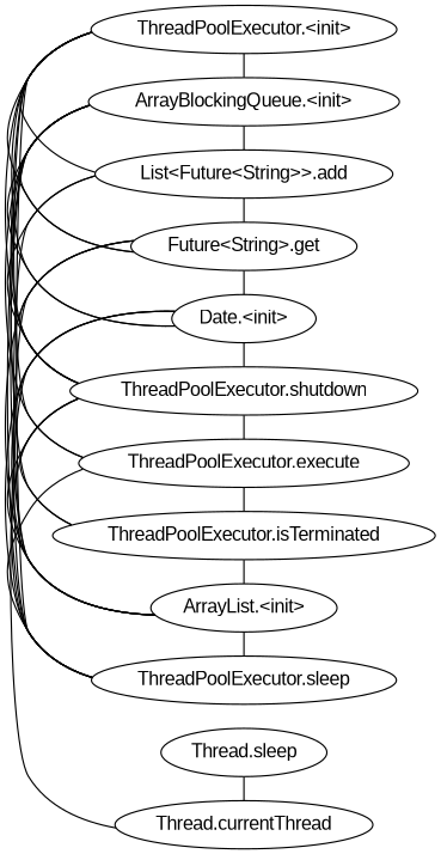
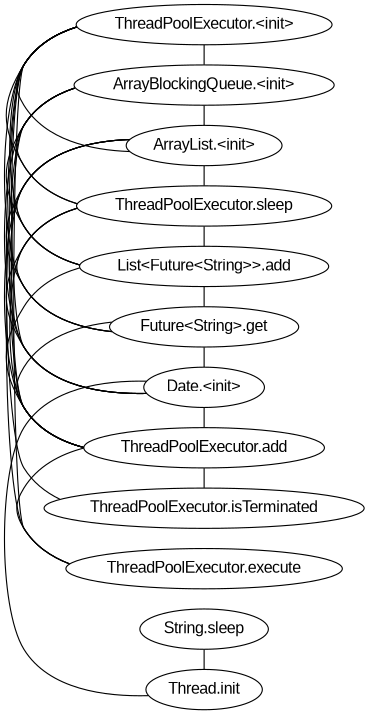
  graph {
    fontname="Liberation Sans"
    rankdir=LR
    node [fontname="Liberation Sans"]
    edge [fontname="Liberation Sans"]
    "ThreadPoolExecutor.<init>"
    "ArrayBlockingQueue.<init>"
    "ArrayList.<init>"
    n4 [label="ThreadPoolExecutor.sleep"]
    "List<Future<String>>.add"
    "Future<String>.get"
    "Date.<init>"
-   "ThreadPoolExecutor.shutdown"
-   "Thread.sleep"
-   "Thread.currentThread"
+   "ThreadPoolExecutor.shutdown" [label="ThreadPoolExecutor.add"]
+   "Thread.sleep" [label="String.sleep"]
+   "Thread.currentThread" [label="Thread.init"]
    "ThreadPoolExecutor.execute"
    "ThreadPoolExecutor.isTerminated"
    subgraph sub_1 {
      rank=same
      "ThreadPoolExecutor.<init>"
      "ArrayBlockingQueue.<init>"
      "ArrayList.<init>"
      n4
      "List<Future<String>>.add"
      "Future<String>.get"
      "Date.<init>"
      "ThreadPoolExecutor.shutdown"
      "Thread.sleep"
      "Thread.currentThread"
      "ThreadPoolExecutor.execute"
      "ThreadPoolExecutor.isTerminated"
    }
    "ThreadPoolExecutor.<init>" -- "ArrayBlockingQueue.<init>"
-   "ThreadPoolExecutor.isTerminated" -- "ArrayList.<init>"
+   "ThreadPoolExecutor.<init>" -- "ArrayList.<init>"
    "ThreadPoolExecutor.<init>" -- n4
    "ThreadPoolExecutor.<init>" -- "List<Future<String>>.add"
    "ThreadPoolExecutor.<init>" -- "Future<String>.get"
    "ThreadPoolExecutor.<init>" -- "Date.<init>"
    "ThreadPoolExecutor.<init>" -- "ThreadPoolExecutor.shutdown"
    "ThreadPoolExecutor.<init>" -- "ThreadPoolExecutor.execute"
    "ThreadPoolExecutor.<init>" -- "ThreadPoolExecutor.isTerminated"
    "ArrayBlockingQueue.<init>" -- "ArrayList.<init>"
    "ArrayBlockingQueue.<init>" -- n4
    "ArrayBlockingQueue.<init>" -- "List<Future<String>>.add"
-   "ArrayBlockingQueue.<init>" -- "Future<String>.get"
    "ArrayBlockingQueue.<init>" -- "Date.<init>"
    "ArrayBlockingQueue.<init>" -- "ThreadPoolExecutor.shutdown"
    "ArrayBlockingQueue.<init>" -- "ThreadPoolExecutor.execute"
    "ArrayList.<init>" -- n4
    "ArrayList.<init>" -- "List<Future<String>>.add"
    "ArrayList.<init>" -- "Future<String>.get"
    "ArrayList.<init>" -- "Date.<init>"
    "ArrayList.<init>" -- "ThreadPoolExecutor.shutdown"
-   n4 -- "ThreadPoolExecutor.execute"
+   n4 -- "List<Future<String>>.add"
    n4 -- "Future<String>.get"
    n4 -- "Date.<init>"
    n4 -- "ThreadPoolExecutor.shutdown"
    "List<Future<String>>.add" -- "Future<String>.get"
    "List<Future<String>>.add" -- "ThreadPoolExecutor.shutdown"
    "Future<String>.get" -- "Date.<init>"
    "Future<String>.get" -- "ThreadPoolExecutor.shutdown"
    "Date.<init>" -- "ThreadPoolExecutor.shutdown"
    "Date.<init>" -- "Thread.currentThread"
    "ThreadPoolExecutor.shutdown" -- "ThreadPoolExecutor.execute"
    "ThreadPoolExecutor.shutdown" -- "ThreadPoolExecutor.isTerminated"
    "Thread.sleep" -- "Thread.currentThread"
-   "ThreadPoolExecutor.execute" -- "ThreadPoolExecutor.isTerminated"
  }
